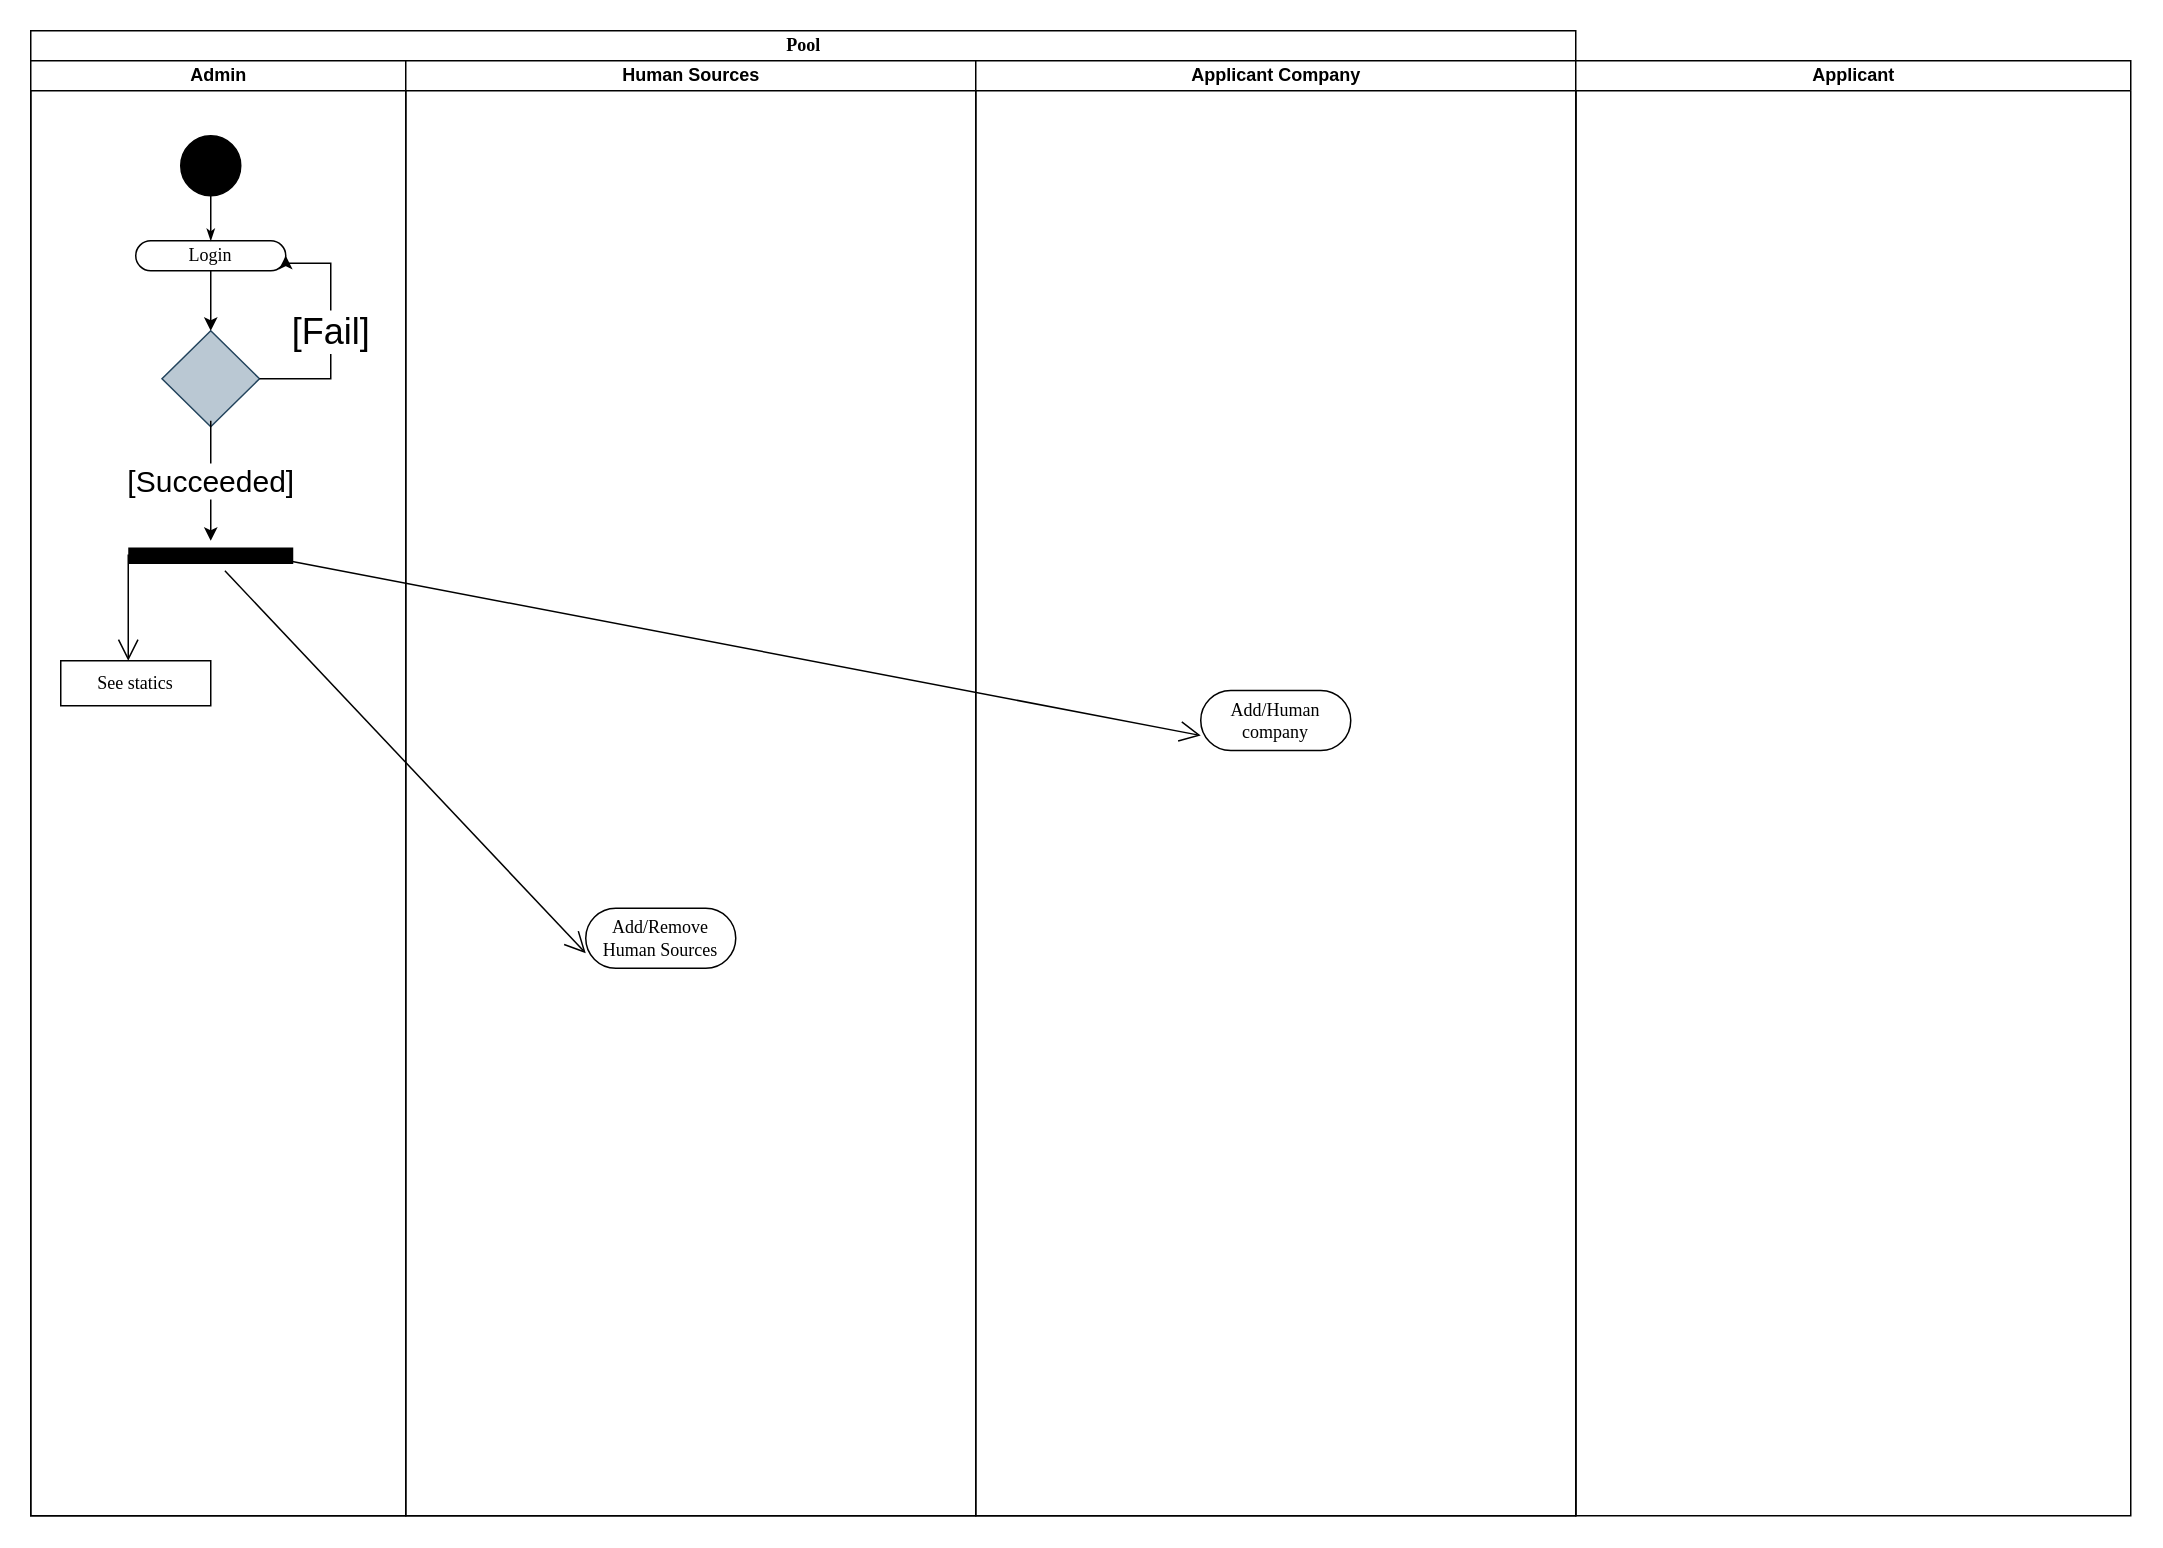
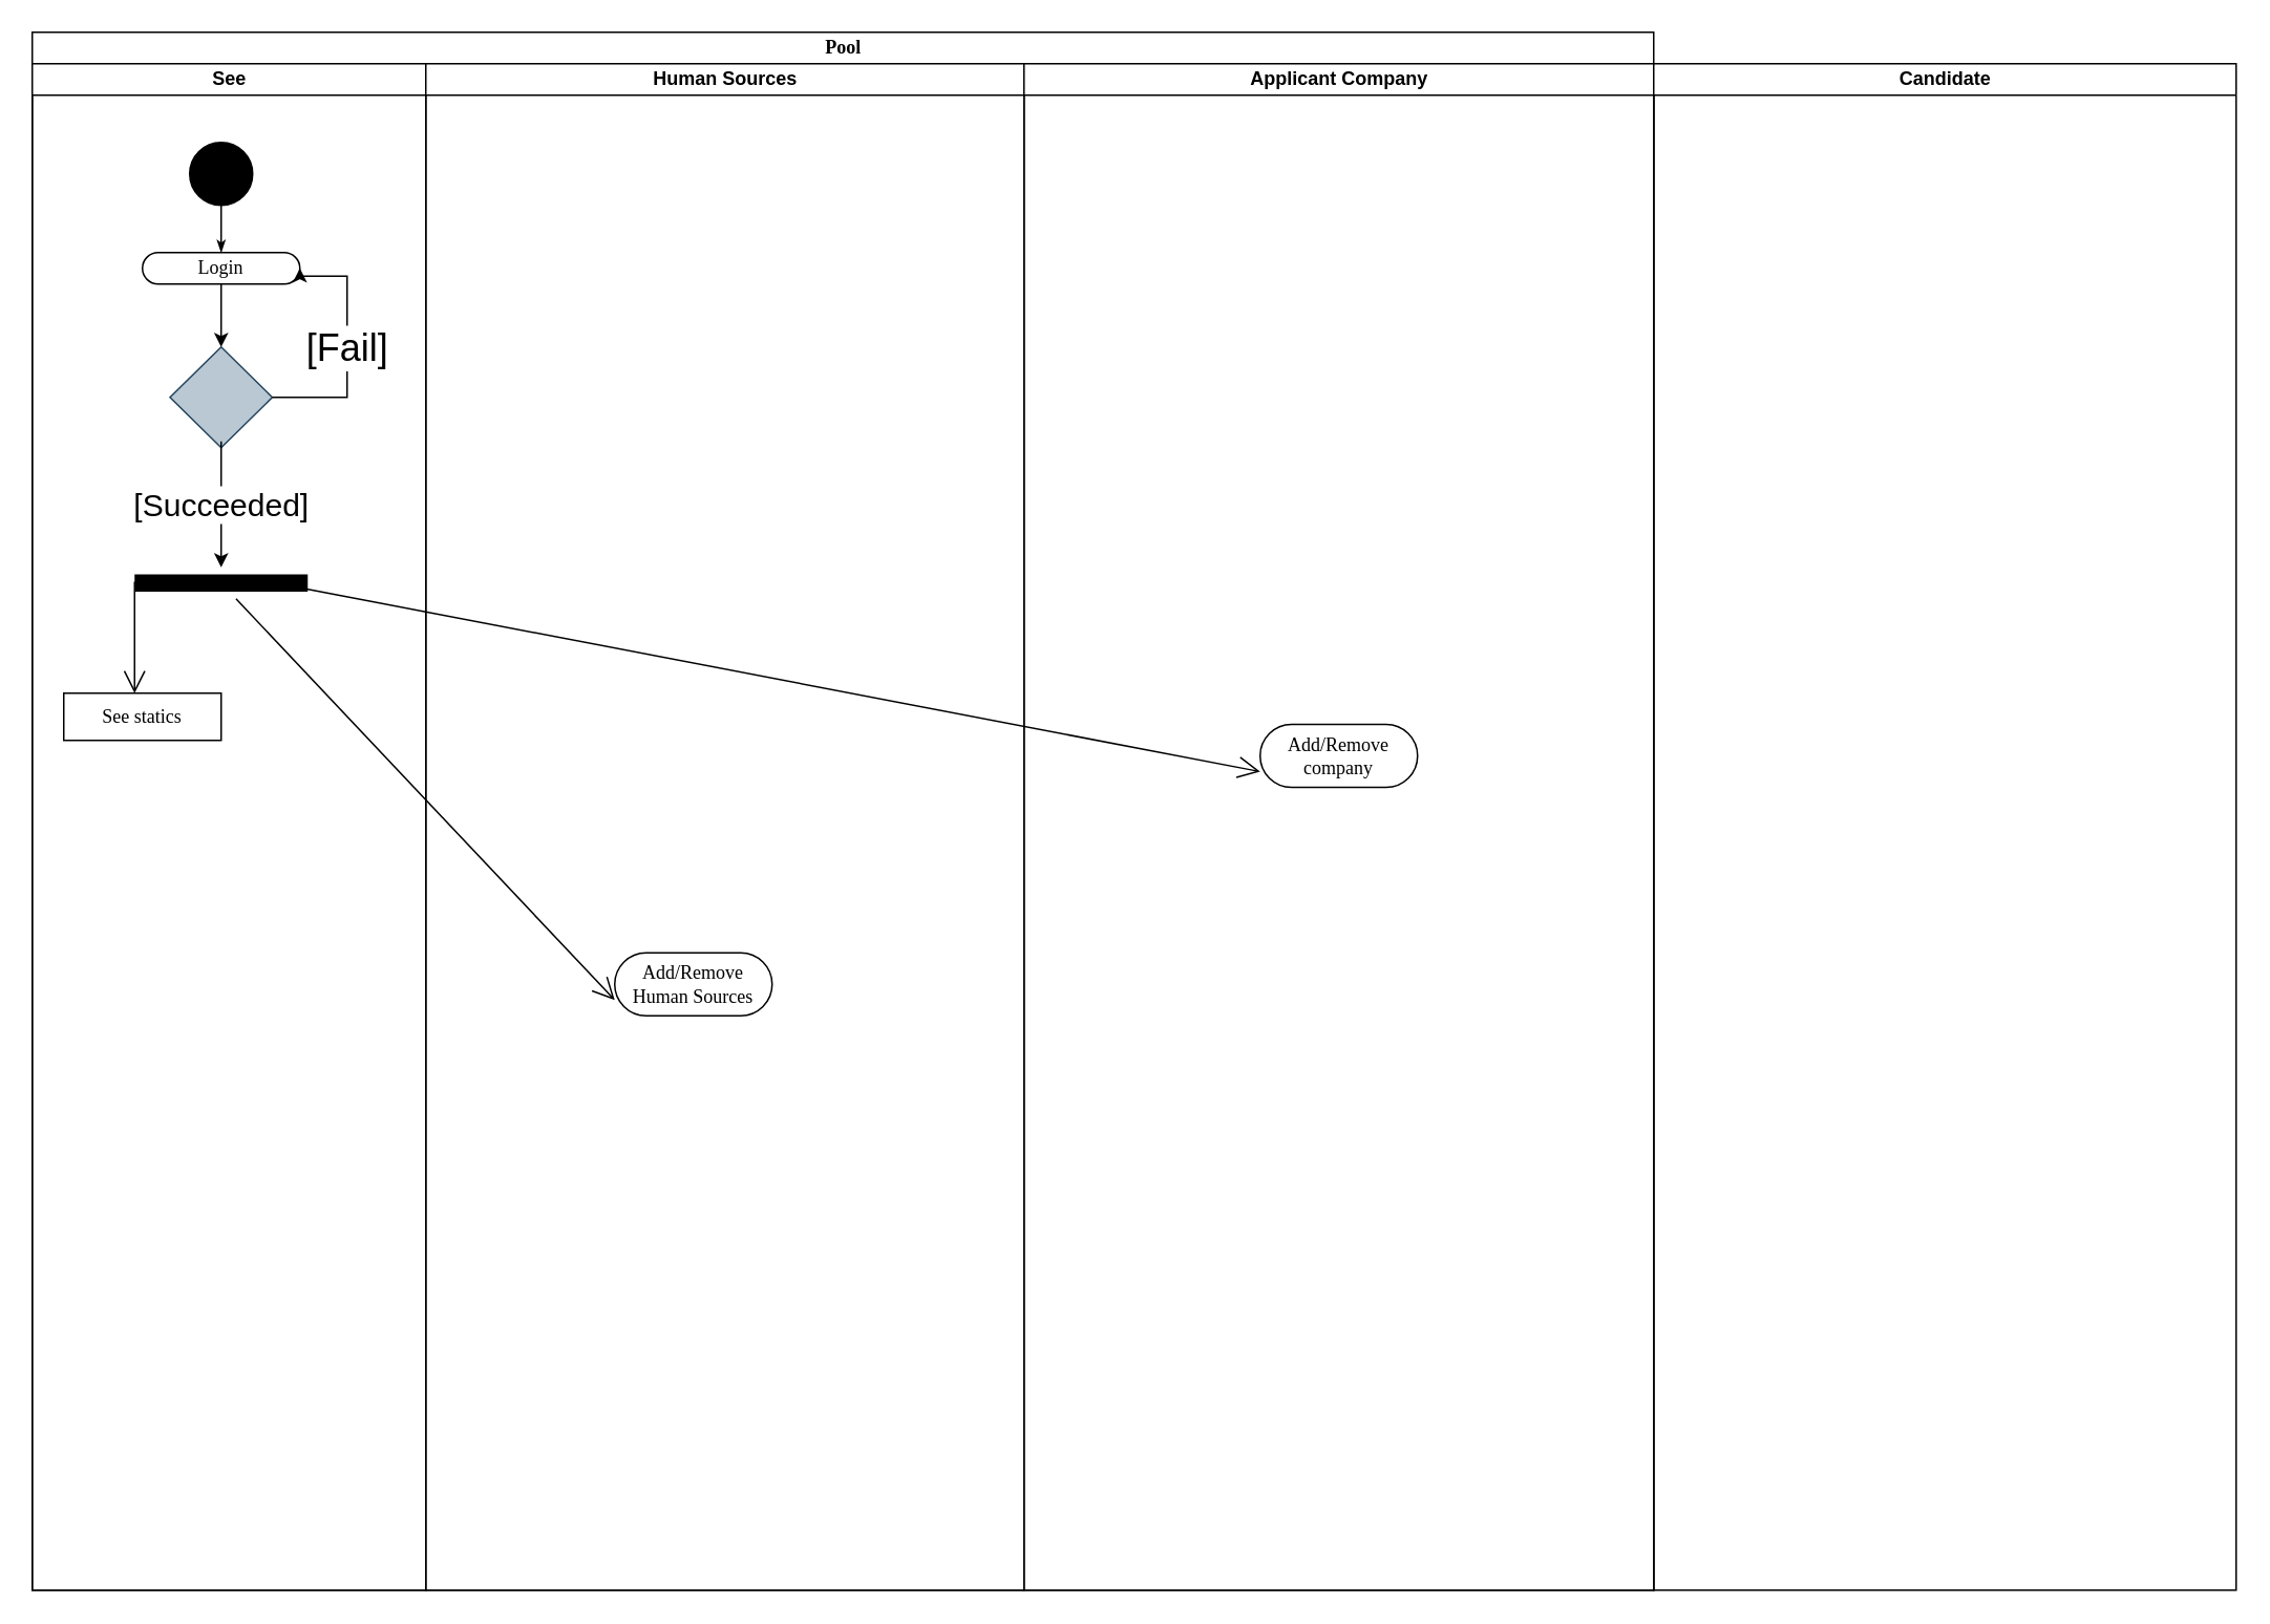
  <mxCell id="0" />
  <mxCell id="1" parent="0" />
  <mxCell id="2" value="Pool" style="swimlane;html=1;childLayout=stackLayout;startSize=20;rounded=0;shadow=0;comic=0;labelBackgroundColor=none;strokeWidth=1;fontFamily=Verdana;fontSize=12;align=center;" parent="1" vertex="1"><mxGeometry x="20" y="20" width="1030" height="990" as="geometry" /></mxCell>
- <mxCell id="3" value="Admin" style="swimlane;html=1;startSize=20;" parent="2" vertex="1"><mxGeometry y="20" width="250" height="970" as="geometry" /></mxCell>
+ <mxCell id="3" value="See" style="swimlane;html=1;startSize=20;" parent="2" vertex="1"><mxGeometry y="20" width="250" height="970" as="geometry" /></mxCell>
  <mxCell id="4" value="" style="ellipse;whiteSpace=wrap;html=1;rounded=0;shadow=0;comic=0;labelBackgroundColor=none;strokeWidth=1;fillColor=#000000;fontFamily=Verdana;fontSize=12;align=center;" parent="3" vertex="1"><mxGeometry x="100" y="50" width="40" height="40" as="geometry" /></mxCell>
  <mxCell id="5" value="Login" style="rounded=1;whiteSpace=wrap;html=1;shadow=0;comic=0;labelBackgroundColor=none;strokeWidth=1;fontFamily=Verdana;fontSize=12;align=center;arcSize=50;" parent="3" vertex="1"><mxGeometry x="70" y="120" width="100" height="20" as="geometry" /></mxCell>
  <mxCell id="6" style="edgeStyle=orthogonalEdgeStyle;rounded=0;html=1;labelBackgroundColor=none;startArrow=none;startFill=0;startSize=5;endArrow=classicThin;endFill=1;endSize=5;jettySize=auto;orthogonalLoop=1;strokeWidth=1;fontFamily=Verdana;fontSize=12" parent="3" source="4" target="5" edge="1"><mxGeometry relative="1" as="geometry" /></mxCell>
  <mxCell id="7" value="" style="rhombus;whiteSpace=wrap;html=1;color=black;fillColor=#bac8d3;strokeColor=#23445d;" parent="3" vertex="1"><mxGeometry x="87.5" y="180" width="65" height="64" as="geometry" /></mxCell>
  <mxCell id="8" value="&lt;span style=&quot;font-size: 24px&quot;&gt;[Fail]&lt;/span&gt;" style="edgeStyle=orthogonalEdgeStyle;rounded=0;orthogonalLoop=1;jettySize=auto;html=1;exitX=1;exitY=0.5;exitDx=0;exitDy=0;entryX=1;entryY=0.5;entryDx=0;entryDy=0;" parent="3" source="7" target="5" edge="1"><mxGeometry x="-0.008" relative="1" as="geometry"><mxPoint x="200" y="140" as="targetPoint" /><Array as="points"><mxPoint x="200" y="212" /><mxPoint x="200" y="135" /></Array><mxPoint as="offset" /></mxGeometry></mxCell>
  <mxCell id="9" value="" style="line;strokeWidth=11;fillColor=none;align=left;verticalAlign=middle;spacingTop=-1;spacingLeft=3;spacingRight=3;rotatable=0;labelPosition=right;points=[];portConstraint=eastwest;fontStyle=1" parent="3" vertex="1"><mxGeometry x="65" y="320" width="110" height="20" as="geometry" /></mxCell>
  <mxCell id="10" value="" style="endArrow=open;endFill=1;endSize=12;html=1;" parent="3" edge="1"><mxGeometry width="160" relative="1" as="geometry"><mxPoint x="65" y="329.17" as="sourcePoint" /><mxPoint x="65" y="400" as="targetPoint" /></mxGeometry></mxCell>
  <mxCell id="11" value="See statics" style="whiteSpace=wrap;html=1;shadow=0;comic=0;labelBackgroundColor=none;strokeWidth=1;fontFamily=Verdana;fontSize=12;align=center;arcSize=50;rounded=0;" parent="3" vertex="1"><mxGeometry x="20" y="400" width="100" height="30" as="geometry" /></mxCell>
  <mxCell id="12" value="Human Sources" style="swimlane;html=1;startSize=20;" parent="2" vertex="1"><mxGeometry x="250" y="20" width="380" height="970" as="geometry" /></mxCell>
  <mxCell id="13" value="Add/Remove&lt;br&gt;Human Sources" style="rounded=1;whiteSpace=wrap;html=1;shadow=0;comic=0;labelBackgroundColor=none;strokeWidth=1;fontFamily=Verdana;fontSize=12;align=center;arcSize=50;" parent="12" vertex="1"><mxGeometry x="120" y="565" width="100" height="40" as="geometry" /></mxCell>
  <mxCell id="14" value="" style="endArrow=open;endFill=1;endSize=12;html=1;entryX=0;entryY=0.75;entryDx=0;entryDy=0;" parent="2" source="9" edge="1" target="13"><mxGeometry width="160" relative="1" as="geometry"><mxPoint x="170" y="360" as="sourcePoint" /><mxPoint x="300" y="240" as="targetPoint" /></mxGeometry></mxCell>
  <mxCell id="15" value="Applicant Company" style="swimlane;html=1;startSize=20;" parent="2" vertex="1"><mxGeometry x="630" y="20" width="400" height="970" as="geometry" /></mxCell>
  <mxCell id="16" value="&lt;span style=&quot;font-size: 24px&quot;&gt;[Fail]&lt;/span&gt;" style="edgeStyle=orthogonalEdgeStyle;rounded=0;orthogonalLoop=1;jettySize=auto;html=1;exitX=1;exitY=0.5;exitDx=0;exitDy=0;entryX=1;entryY=0.5;entryDx=0;entryDy=0;" parent="15" edge="1"><mxGeometry x="-0.008" relative="1" as="geometry"><mxPoint x="157.5" y="515" as="targetPoint" /><Array as="points"><mxPoint x="187.5" y="592" /><mxPoint x="187.5" y="515" /></Array><mxPoint as="offset" /></mxGeometry></mxCell>
- <mxCell id="17" value="Add/Human company" style="rounded=1;whiteSpace=wrap;html=1;shadow=0;comic=0;labelBackgroundColor=none;strokeWidth=1;fontFamily=Verdana;fontSize=12;align=center;arcSize=50;" vertex="1" parent="15"><mxGeometry x="150.0" y="419.83" width="100" height="40" as="geometry" /></mxCell>
+ <mxCell id="17" value="Add/Remove company" style="rounded=1;whiteSpace=wrap;html=1;shadow=0;comic=0;labelBackgroundColor=none;strokeWidth=1;fontFamily=Verdana;fontSize=12;align=center;arcSize=50;" vertex="1" parent="15"><mxGeometry x="150.0" y="419.83" width="100" height="40" as="geometry" /></mxCell>
  <mxCell id="18" value="" style="endArrow=open;endFill=1;endSize=12;html=1;entryX=0;entryY=0.75;entryDx=0;entryDy=0;" edge="1" parent="2" target="17"><mxGeometry width="160" relative="1" as="geometry"><mxPoint x="170" y="353" as="sourcePoint" /><mxPoint x="764.67" y="249.83" as="targetPoint" /></mxGeometry></mxCell>
  <mxCell id="19" style="edgeStyle=orthogonalEdgeStyle;rounded=0;orthogonalLoop=1;jettySize=auto;html=1;exitX=0.5;exitY=1;exitDx=0;exitDy=0;" parent="1" source="5" edge="1"><mxGeometry relative="1" as="geometry"><mxPoint x="140" y="220" as="targetPoint" /></mxGeometry></mxCell>
  <mxCell id="20" value="&lt;font style=&quot;font-size: 20px&quot;&gt;[Succeeded]&lt;/font&gt;" style="edgeStyle=orthogonalEdgeStyle;rounded=0;orthogonalLoop=1;jettySize=auto;html=1;" parent="1" edge="1"><mxGeometry relative="1" as="geometry"><mxPoint x="140" y="360" as="targetPoint" /><mxPoint x="140" y="280" as="sourcePoint" /><Array as="points"><mxPoint x="140" y="350" /></Array></mxGeometry></mxCell>
- <mxCell id="21" value="Applicant" style="swimlane;html=1;startSize=20;" parent="1" vertex="1"><mxGeometry x="1050" y="40" width="370" height="970" as="geometry" /></mxCell>
+ <mxCell id="21" value="Candidate" style="swimlane;html=1;startSize=20;" parent="1" vertex="1"><mxGeometry x="1050" y="40" width="370" height="970" as="geometry" /></mxCell>
  <mxCell id="22" value="&lt;span style=&quot;font-size: 24px&quot;&gt;[Fail]&lt;/span&gt;" style="edgeStyle=orthogonalEdgeStyle;rounded=0;orthogonalLoop=1;jettySize=auto;html=1;exitX=1;exitY=0.5;exitDx=0;exitDy=0;entryX=1;entryY=0.5;entryDx=0;entryDy=0;" parent="21" edge="1"><mxGeometry x="-0.008" relative="1" as="geometry"><mxPoint x="157.5" y="515" as="targetPoint" /><Array as="points"><mxPoint x="187.5" y="592" /><mxPoint x="187.5" y="515" /></Array><mxPoint as="offset" /></mxGeometry></mxCell>
